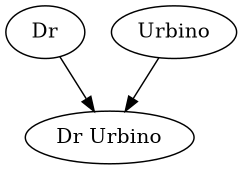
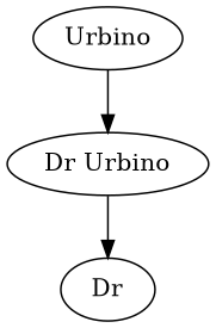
  strict digraph {
    "Dr Urbino"
    Dr
    Urbino
-   Dr -> "Dr Urbino"
+   "Dr Urbino" -> Dr
    Urbino -> "Dr Urbino"
  }
